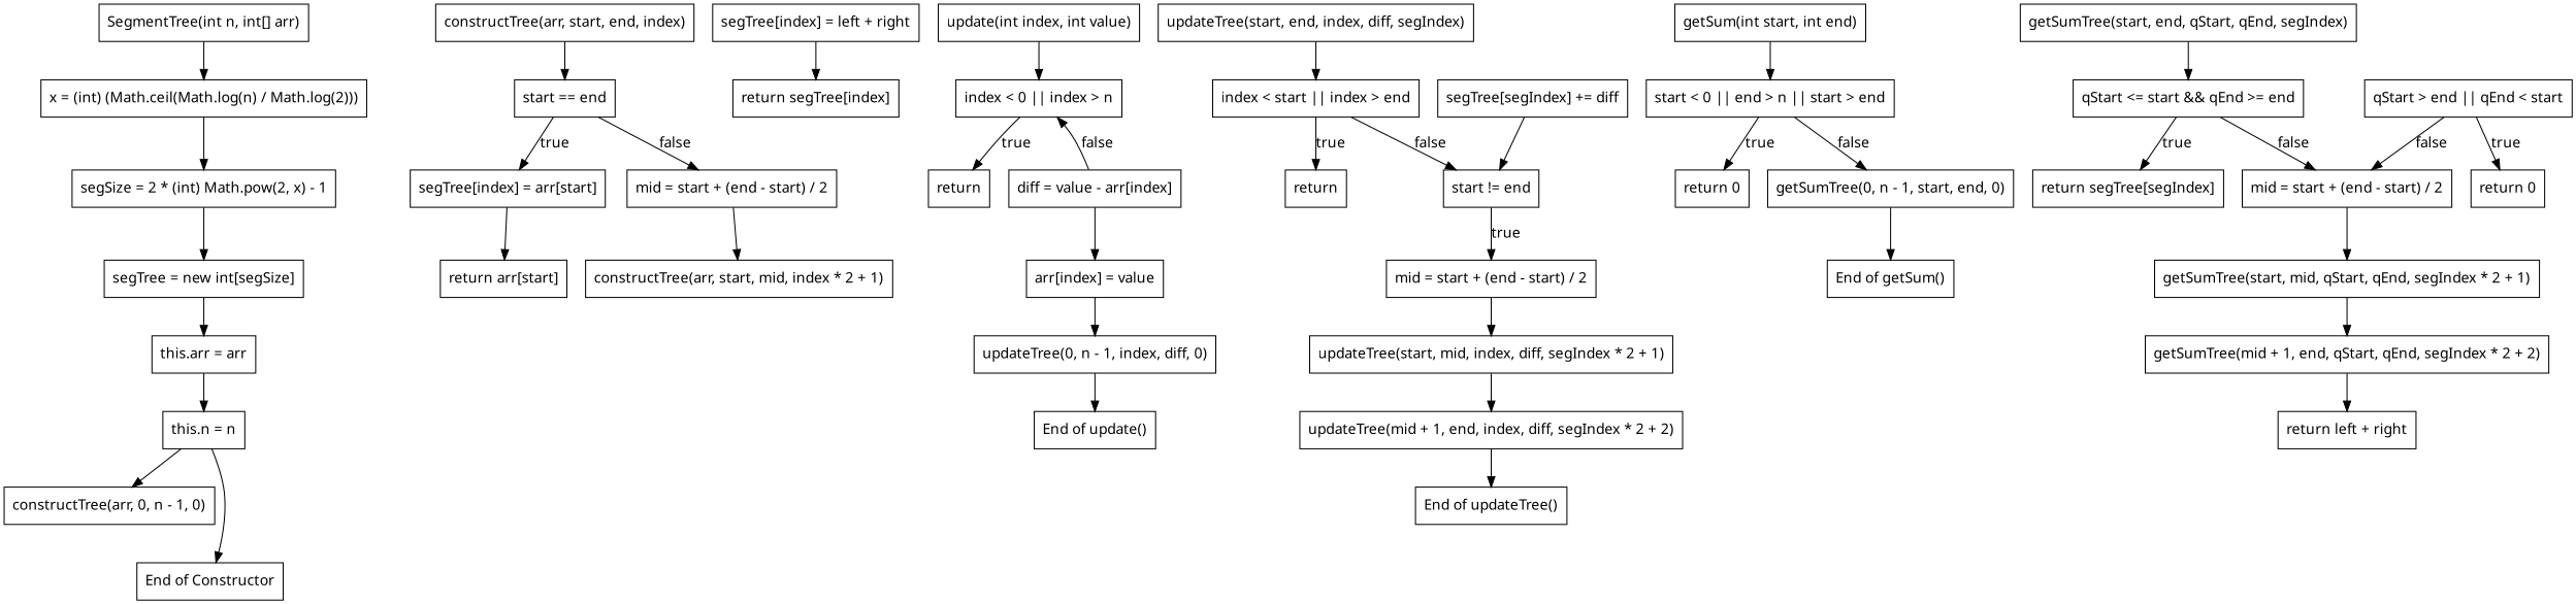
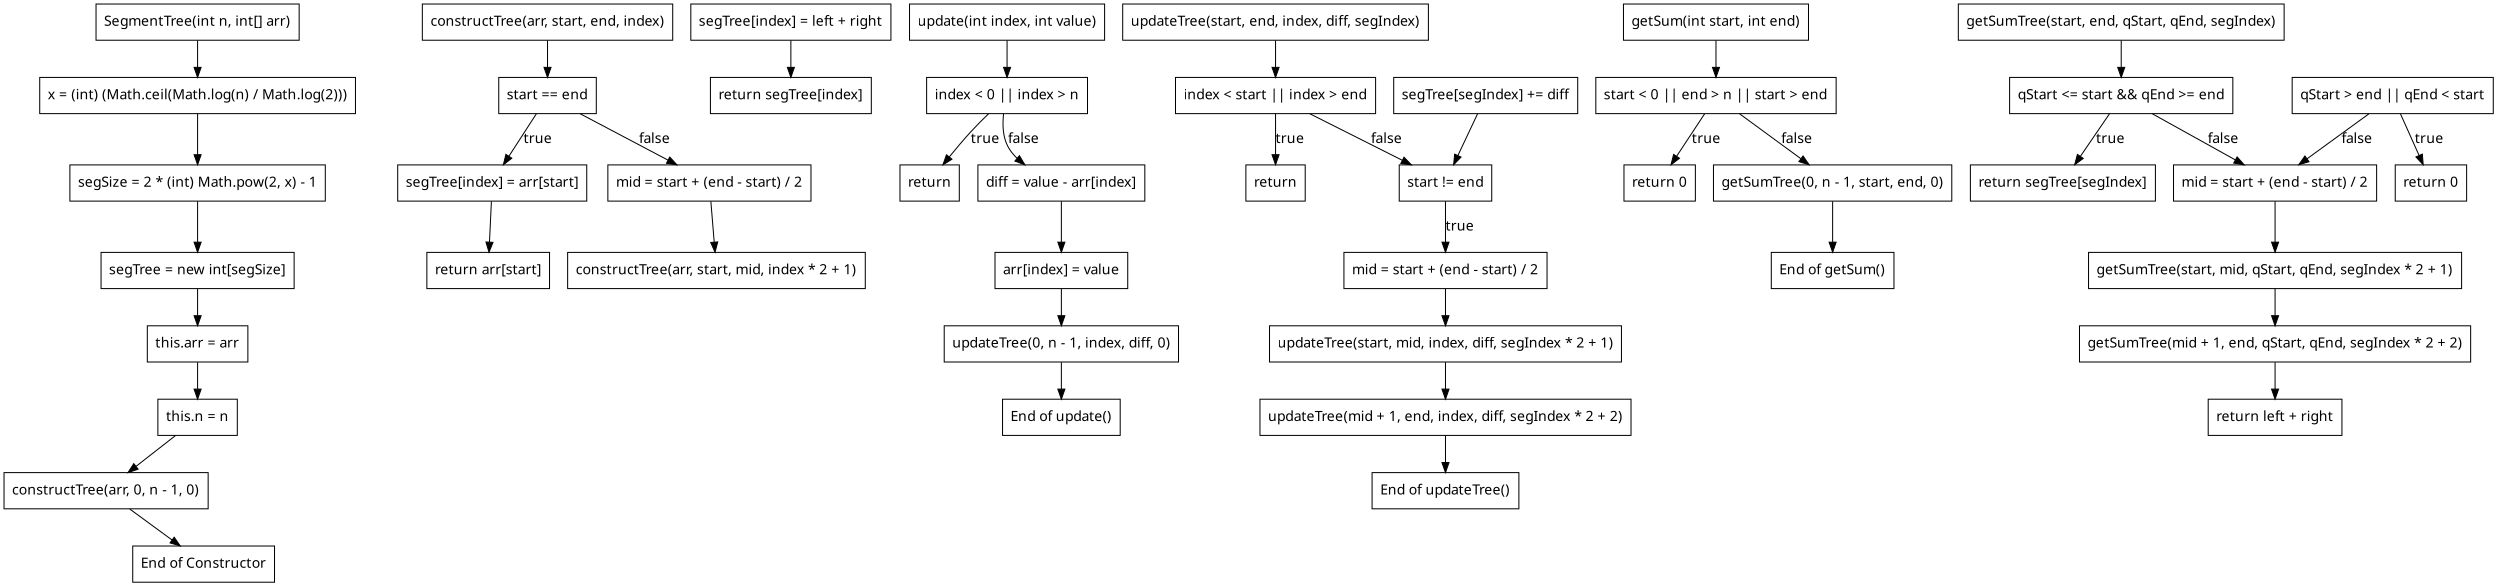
  digraph {
    fontname="Noto Sans"
    node [fontname="Noto Sans" shape=box]
    edge [fontname="Noto Sans"]
    n1 [label="SegmentTree(int n, int[] arr)"]
    n2 [label="x = (int) (Math.ceil(Math.log(n) / Math.log(2)))"]
    n3 [label="segSize = 2 * (int) Math.pow(2, x) - 1"]
    n4 [label="segTree = new int[segSize]"]
    n5 [label="this.arr = arr"]
    n6 [label="this.n = n"]
    n7 [label="constructTree(arr, 0, n - 1, 0)"]
    n8 [label="End of Constructor"]
    n9 [label="constructTree(arr, start, end, index)"]
    n10 [label="start == end"]
    n11 [label="segTree[index] = arr[start]"]
    n12 [label="mid = start + (end - start) / 2"]
    n13 [label="return arr[start]"]
    n14 [label="constructTree(arr, start, mid, index * 2 + 1)"]
    n15 [label="segTree[index] = left + right"]
    n16 [label="return segTree[index]"]
    n17 [label="update(int index, int value)"]
    n18 [label="index < 0 || index > n"]
    n19 [label=return]
    n20 [label="diff = value - arr[index]"]
    n21 [label="arr[index] = value"]
    n22 [label="updateTree(0, n - 1, index, diff, 0)"]
    n23 [label="End of update()"]
    n24 [label="updateTree(start, end, index, diff, segIndex)"]
    n25 [label="index < start || index > end"]
    n26 [label=return]
    n27 [label="start != end"]
    n28 [label="segTree[segIndex] += diff"]
    n29 [label="mid = start + (end - start) / 2"]
    n30 [label="updateTree(start, mid, index, diff, segIndex * 2 + 1)"]
    n31 [label="updateTree(mid + 1, end, index, diff, segIndex * 2 + 2)"]
    n32 [label="End of updateTree()"]
    n33 [label="getSum(int start, int end)"]
    n34 [label="start < 0 || end > n || start > end"]
    n35 [label="return 0"]
    n36 [label="getSumTree(0, n - 1, start, end, 0)"]
    n37 [label="End of getSum()"]
    n38 [label="getSumTree(start, end, qStart, qEnd, segIndex)"]
    n39 [label="qStart <= start && qEnd >= end"]
    n40 [label="return segTree[segIndex]"]
    n41 [label="mid = start + (end - start) / 2"]
    n42 [label="getSumTree(start, mid, qStart, qEnd, segIndex * 2 + 1)"]
    n43 [label="qStart > end || qEnd < start"]
    n44 [label="return 0"]
    n45 [label="getSumTree(mid + 1, end, qStart, qEnd, segIndex * 2 + 2)"]
    n46 [label="return left + right"]
    n1 -> n2
    n2 -> n3
    n3 -> n4
    n4 -> n5
    n5 -> n6
    n6 -> n7
-   n6 -> n8
+   n7 -> n8
    n9 -> n10
    n10 -> n11 [label=true]
    n10 -> n12 [label=false]
    n11 -> n13
    n12 -> n14
    n15 -> n16
    n17 -> n18
    n18 -> n19 [label=true]
-   n20 -> n18 [label=false]
+   n18 -> n20 [label=false]
    n20 -> n21
    n21 -> n22
    n22 -> n23
    n24 -> n25
    n25 -> n26 [label=true]
    n25 -> n27 [label=false]
    n27 -> n29 [label=true]
    n28 -> n27
    n29 -> n30
    n30 -> n31
    n31 -> n32
    n33 -> n34
    n34 -> n35 [label=true]
    n34 -> n36 [label=false]
    n36 -> n37
    n38 -> n39
    n39 -> n40 [label=true]
    n39 -> n41 [label=false]
    n41 -> n42
    n42 -> n45
    n43 -> n41 [label=false]
    n43 -> n44 [label=true]
    n45 -> n46
  }
